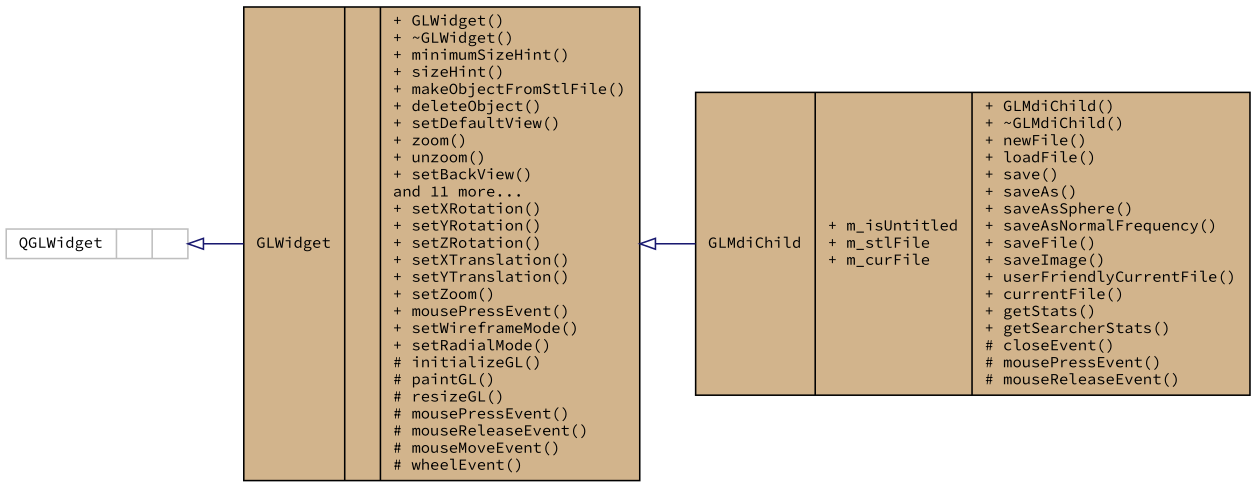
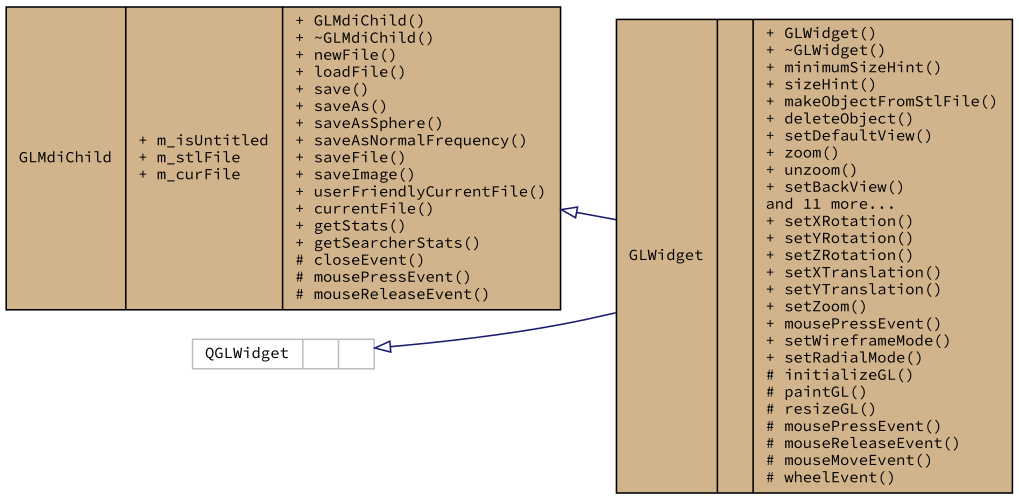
  digraph {
    fontname="Source Code Pro"
    rankdir=LR
    node [color=black fillcolor=tan fontname="Source Code Pro" fontsize=10 shape=record style=filled]
    edge [arrowtail=onormal color=midnightblue dir=back fontname="Source Code Pro" fontsize=10 labelfontname=Helvetica labelfontsize=10 style=solid]
    n1 [fontcolor=black height=0.2 label="{GLMdiChild\n|+ m_isUntitled\l+ m_stlFile\l+ m_curFile\l|+ GLMdiChild()\l+ ~GLMdiChild()\l+ newFile()\l+ loadFile()\l+ save()\l+ saveAs()\l+ saveAsSphere()\l+ saveAsNormalFrequency()\l+ saveFile()\l+ saveImage()\l+ userFriendlyCurrentFile()\l+ currentFile()\l+ getStats()\l+ getSearcherStats()\l# closeEvent()\l# mousePressEvent()\l# mouseReleaseEvent()\l}" width=0.4]
    n2 [height=0.2 label="{GLWidget\n||+ GLWidget()\l+ ~GLWidget()\l+ minimumSizeHint()\l+ sizeHint()\l+ makeObjectFromStlFile()\l+ deleteObject()\l+ setDefaultView()\l+ zoom()\l+ unzoom()\l+ setBackView()\land 11 more...\l+ setXRotation()\l+ setYRotation()\l+ setZRotation()\l+ setXTranslation()\l+ setYTranslation()\l+ setZoom()\l+ mousePressEvent()\l+ setWireframeMode()\l+ setRadialMode()\l# initializeGL()\l# paintGL()\l# resizeGL()\l# mousePressEvent()\l# mouseReleaseEvent()\l# mouseMoveEvent()\l# wheelEvent()\l}" width=0.4]
    n3 [color=grey75 fillcolor=white height=0.2 label="{QGLWidget\n||}" width=0.4]
-   n2 -> n1
+   n1 -> n2
    n3 -> n2
  }
